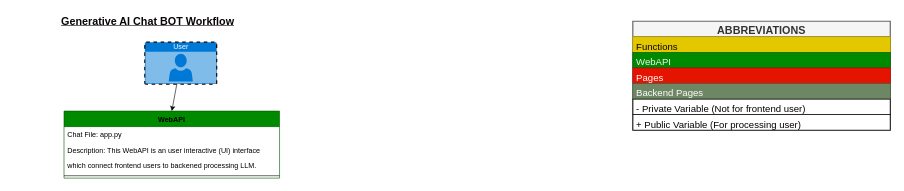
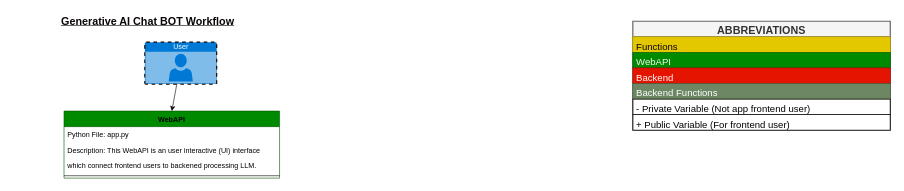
  <mxCell id="0" />
  <mxCell id="1" parent="0" />
  <mxCell id="2" value="&lt;span style=&quot;&quot;&gt;&lt;font style=&quot;font-size: 18px;&quot;&gt;&lt;b&gt;&lt;u&gt;Generative AI Chat BOT Workflow&lt;/u&gt;&lt;/b&gt;&lt;/font&gt;&lt;/span&gt;" style="text;html=1;strokeColor=none;fillColor=none;align=center;verticalAlign=middle;whiteSpace=wrap;rounded=0;labelBackgroundColor=none;fontColor=#0a0606;" parent="1" vertex="1"><mxGeometry x="20" y="20" width="450" height="30" as="geometry" /></mxCell>
  <mxCell id="3" value="WebAPI" style="swimlane;fontStyle=1;childLayout=stackLayout;horizontal=1;startSize=26;horizontalStack=0;resizeParent=1;resizeParentMax=0;resizeLast=0;collapsible=1;marginBottom=0;fillColor=#008a00;strokeColor=#005700;fontColor=#000000;" parent="1" vertex="1"><mxGeometry x="105" y="185" width="360" height="112" as="geometry" /></mxCell>
- <mxCell id="4" value="Chat File: app.py " style="text;strokeColor=none;fillColor=none;align=left;verticalAlign=top;spacingLeft=4;spacingRight=4;overflow=hidden;rotatable=0;points=[[0,0.5],[1,0.5]];portConstraint=eastwest;fontColor=#000000;" parent="3" vertex="1"><mxGeometry y="26" width="360" height="26" as="geometry" /></mxCell>
+ <mxCell id="4" value="Python File: app.py " style="text;strokeColor=none;fillColor=none;align=left;verticalAlign=top;spacingLeft=4;spacingRight=4;overflow=hidden;rotatable=0;points=[[0,0.5],[1,0.5]];portConstraint=eastwest;fontColor=#000000;" parent="3" vertex="1"><mxGeometry y="26" width="360" height="26" as="geometry" /></mxCell>
  <mxCell id="5" value="Description: This WebAPI is an user interactive (UI) interface " style="text;strokeColor=none;fillColor=none;align=left;verticalAlign=top;spacingLeft=4;spacingRight=4;overflow=hidden;rotatable=0;points=[[0,0.5],[1,0.5]];portConstraint=eastwest;fontColor=#000000;" parent="3" vertex="1"><mxGeometry y="52" width="360" height="26" as="geometry" /></mxCell>
  <mxCell id="6" value="             which connect frontend users to backened processing LLM." style="text;strokeColor=none;fillColor=none;align=left;verticalAlign=top;spacingLeft=4;spacingRight=4;overflow=hidden;rotatable=0;points=[[0,0.5],[1,0.5]];portConstraint=eastwest;fontColor=#000000;" parent="3" vertex="1"><mxGeometry y="78" width="360" height="26" as="geometry" /></mxCell>
  <mxCell id="7" value="" style="line;strokeWidth=1;fillColor=none;align=left;verticalAlign=middle;spacingTop=-1;spacingLeft=3;spacingRight=3;rotatable=0;labelPosition=right;points=[];portConstraint=eastwest;fontColor=#000000;" parent="3" vertex="1"><mxGeometry y="104" width="360" height="8" as="geometry" /></mxCell>
  <mxCell id="8" style="edgeStyle=none;html=1;entryX=0.5;entryY=0;entryDx=0;entryDy=0;fontColor=#000000;strokeColor=#0a0000;" parent="1" source="9" target="3" edge="1"><mxGeometry relative="1" as="geometry" /></mxCell>
  <mxCell id="9" value="User" style="html=1;strokeColor=#0e0101;fillColor=#0079D6;labelPosition=center;verticalLabelPosition=middle;verticalAlign=top;align=center;fontSize=12;outlineConnect=0;spacingTop=-6;fontColor=#FFFFFF;sketch=0;shape=mxgraph.sitemap.user;dashed=1;strokeWidth=2;" parent="1" vertex="1"><mxGeometry x="240" y="70" width="120" height="70" as="geometry" /></mxCell>
  <mxCell id="10" value="ABBREVIATIONS" style="swimlane;fontStyle=1;childLayout=stackLayout;horizontal=1;startSize=26;horizontalStack=0;resizeParent=1;resizeParentMax=0;resizeLast=0;collapsible=1;marginBottom=0;fontColor=#333333;labelBackgroundColor=none;fontSize=18;strokeWidth=2;strokeColor=#666666;fillColor=#f5f5f5;" vertex="1" parent="1"><mxGeometry x="1055" y="35" width="430" height="182" as="geometry" /></mxCell>
  <mxCell id="11" value="Functions" style="text;strokeColor=#B09500;fillColor=#e3c800;align=left;verticalAlign=top;spacingLeft=4;spacingRight=4;overflow=hidden;rotatable=0;points=[[0,0.5],[1,0.5]];portConstraint=eastwest;fontColor=#0b0404;fontSize=16;fontStyle=0;strokeWidth=1;" vertex="1" parent="10"><mxGeometry y="26" width="430" height="26" as="geometry" /></mxCell>
  <mxCell id="12" value="WebAPI" style="text;strokeColor=#005700;fillColor=#008a00;align=left;verticalAlign=top;spacingLeft=4;spacingRight=4;overflow=hidden;rotatable=0;points=[[0,0.5],[1,0.5]];portConstraint=eastwest;fontColor=#f5f5f5;fontSize=16;fontStyle=0;strokeWidth=1;" vertex="1" parent="10"><mxGeometry y="52" width="430" height="26" as="geometry" /></mxCell>
- <mxCell id="13" value="Pages" style="text;strokeColor=#B20000;fillColor=#e51400;align=left;verticalAlign=top;spacingLeft=4;spacingRight=4;overflow=hidden;rotatable=0;points=[[0,0.5],[1,0.5]];portConstraint=eastwest;fontColor=#ffffff;fontSize=16;fontStyle=0;strokeWidth=1;" vertex="1" parent="10"><mxGeometry y="78" width="430" height="26" as="geometry" /></mxCell>
- <mxCell id="14" value="Backend Pages" style="text;strokeColor=#3A5431;fillColor=#6d8764;align=left;verticalAlign=top;spacingLeft=4;spacingRight=4;overflow=hidden;rotatable=0;points=[[0,0.5],[1,0.5]];portConstraint=eastwest;fontColor=#ffffff;fontSize=16;fontStyle=0;strokeWidth=1;" vertex="1" parent="10"><mxGeometry y="104" width="430" height="26" as="geometry" /></mxCell>
- <mxCell id="15" value="- Private Variable (Not for frontend user)" style="text;strokeColor=#090202;fillColor=none;align=left;verticalAlign=top;spacingLeft=4;spacingRight=4;overflow=hidden;rotatable=0;points=[[0,0.5],[1,0.5]];portConstraint=eastwest;fontColor=#040101;fontSize=16;fontStyle=0;strokeWidth=1;" vertex="1" parent="10"><mxGeometry y="130" width="430" height="26" as="geometry" /></mxCell>
- <mxCell id="16" value="+ Public Variable (For processing user)" style="text;strokeColor=#090202;fillColor=none;align=left;verticalAlign=top;spacingLeft=4;spacingRight=4;overflow=hidden;rotatable=0;points=[[0,0.5],[1,0.5]];portConstraint=eastwest;fontColor=#040101;fontSize=16;fontStyle=0;strokeWidth=1;" vertex="1" parent="10"><mxGeometry y="156" width="430" height="26" as="geometry" /></mxCell>
+ <mxCell id="13" value="Backend" style="text;strokeColor=#B20000;fillColor=#e51400;align=left;verticalAlign=top;spacingLeft=4;spacingRight=4;overflow=hidden;rotatable=0;points=[[0,0.5],[1,0.5]];portConstraint=eastwest;fontColor=#ffffff;fontSize=16;fontStyle=0;strokeWidth=1;" vertex="1" parent="10"><mxGeometry y="78" width="430" height="26" as="geometry" /></mxCell>
+ <mxCell id="14" value="Backend Functions" style="text;strokeColor=#3A5431;fillColor=#6d8764;align=left;verticalAlign=top;spacingLeft=4;spacingRight=4;overflow=hidden;rotatable=0;points=[[0,0.5],[1,0.5]];portConstraint=eastwest;fontColor=#ffffff;fontSize=16;fontStyle=0;strokeWidth=1;" vertex="1" parent="10"><mxGeometry y="104" width="430" height="26" as="geometry" /></mxCell>
+ <mxCell id="15" value="- Private Variable (Not app frontend user)" style="text;strokeColor=#090202;fillColor=none;align=left;verticalAlign=top;spacingLeft=4;spacingRight=4;overflow=hidden;rotatable=0;points=[[0,0.5],[1,0.5]];portConstraint=eastwest;fontColor=#040101;fontSize=16;fontStyle=0;strokeWidth=1;" vertex="1" parent="10"><mxGeometry y="130" width="430" height="26" as="geometry" /></mxCell>
+ <mxCell id="16" value="+ Public Variable (For frontend user)" style="text;strokeColor=#090202;fillColor=none;align=left;verticalAlign=top;spacingLeft=4;spacingRight=4;overflow=hidden;rotatable=0;points=[[0,0.5],[1,0.5]];portConstraint=eastwest;fontColor=#040101;fontSize=16;fontStyle=0;strokeWidth=1;" vertex="1" parent="10"><mxGeometry y="156" width="430" height="26" as="geometry" /></mxCell>
